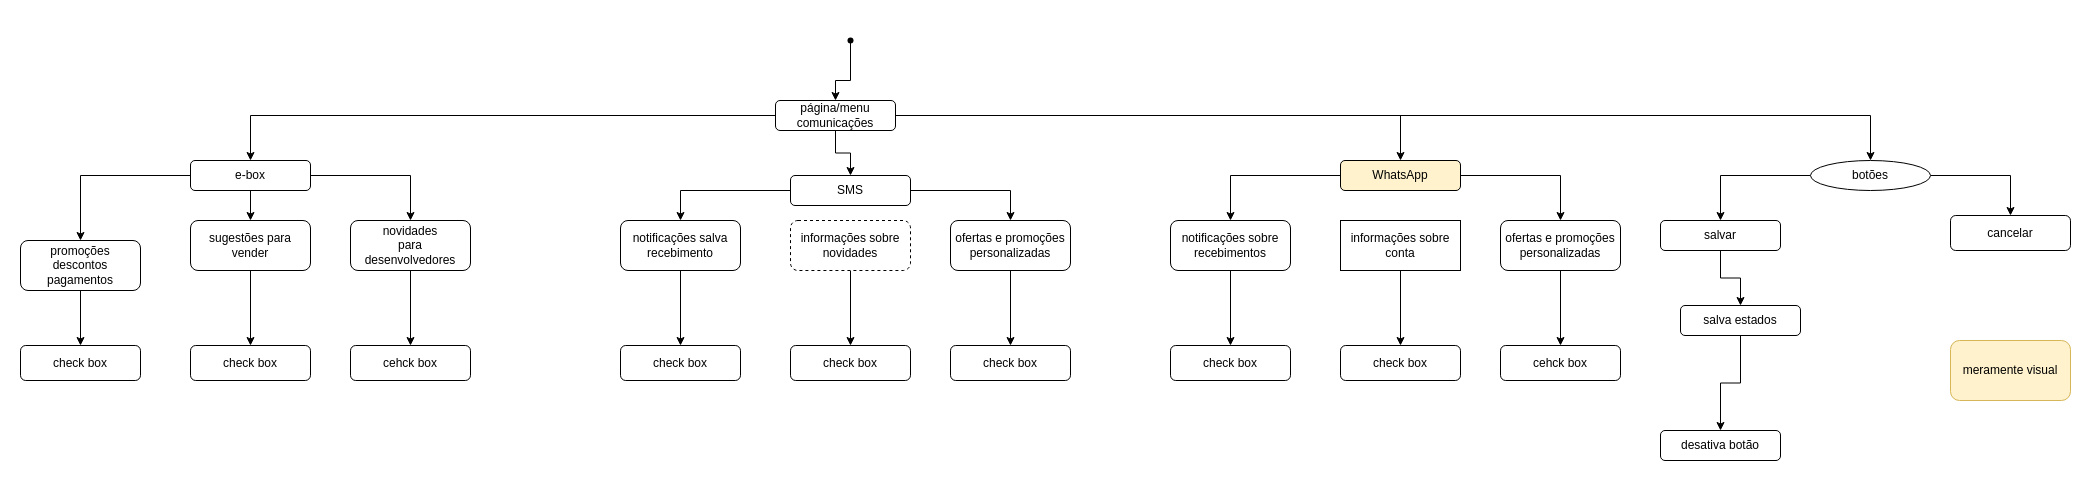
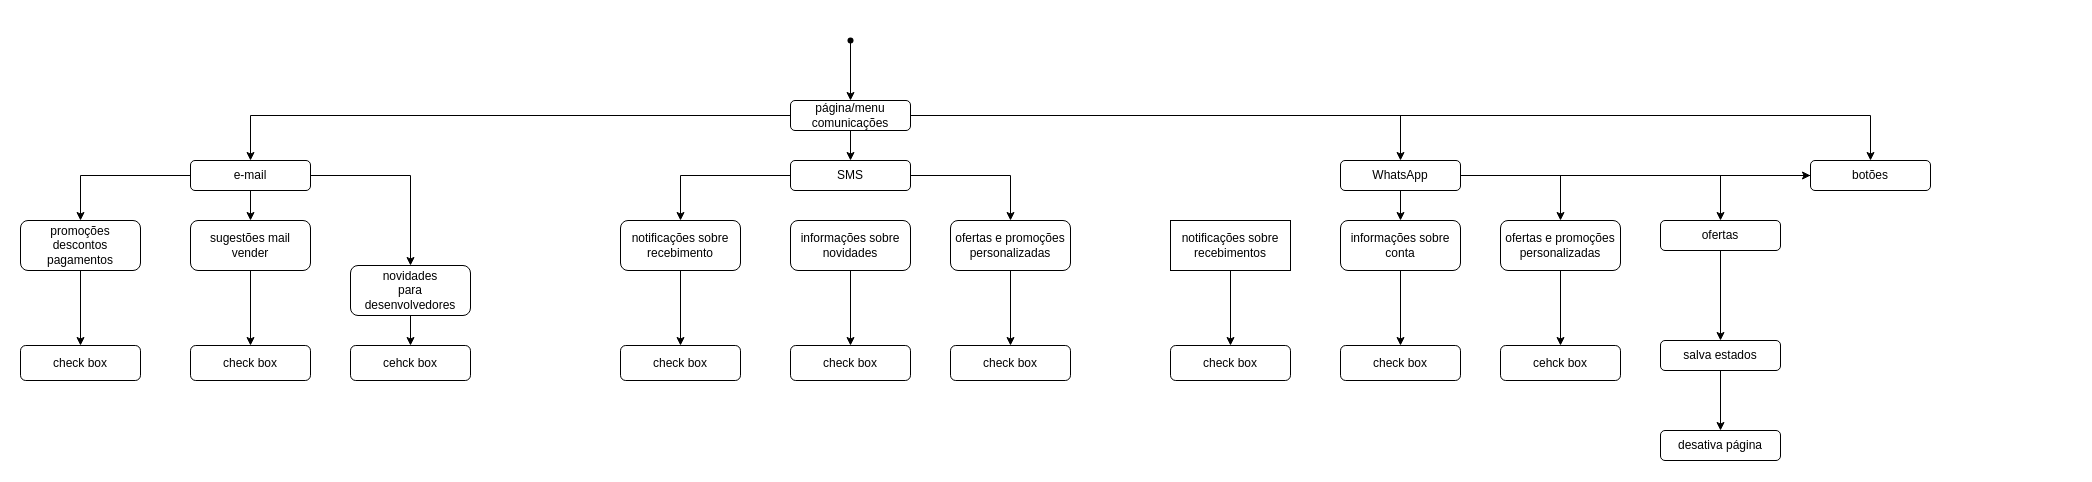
  <mxCell id="0" />
  <mxCell id="1" parent="0" />
  <mxCell id="2" style="edgeStyle=orthogonalEdgeStyle;rounded=0;orthogonalLoop=1;jettySize=auto;html=1;" edge="1" parent="1" source="6" target="10"><mxGeometry relative="1" as="geometry"><mxPoint x="510" y="160" as="targetPoint" /></mxGeometry></mxCell>
  <mxCell id="3" style="edgeStyle=orthogonalEdgeStyle;rounded=0;orthogonalLoop=1;jettySize=auto;html=1;entryX=0.5;entryY=0;entryDx=0;entryDy=0;" edge="1" parent="1" source="6" target="13"><mxGeometry relative="1" as="geometry"><mxPoint x="850" y="160" as="targetPoint" /></mxGeometry></mxCell>
  <mxCell id="4" style="edgeStyle=orthogonalEdgeStyle;rounded=0;orthogonalLoop=1;jettySize=auto;html=1;" edge="1" parent="1" source="6" target="17"><mxGeometry relative="1" as="geometry"><mxPoint x="1164" y="150" as="targetPoint" /></mxGeometry></mxCell>
  <mxCell id="5" style="edgeStyle=orthogonalEdgeStyle;rounded=0;orthogonalLoop=1;jettySize=auto;html=1;" edge="1" parent="1" source="6" target="49"><mxGeometry relative="1" as="geometry"><mxPoint x="1870" y="160" as="targetPoint" /></mxGeometry></mxCell>
- <mxCell id="6" value="página/menu comunicações" style="rounded=1;whiteSpace=wrap;html=1;" vertex="1" parent="1"><mxGeometry x="775" y="100" width="120" height="30" as="geometry" /></mxCell>
+ <mxCell id="6" value="página/menu comunicações" style="rounded=1;whiteSpace=wrap;html=1;" vertex="1" parent="1"><mxGeometry x="790" y="100" width="120" height="30" as="geometry" /></mxCell>
  <mxCell id="7" style="edgeStyle=orthogonalEdgeStyle;rounded=0;orthogonalLoop=1;jettySize=auto;html=1;" edge="1" parent="1" source="10" target="21"><mxGeometry relative="1" as="geometry"><mxPoint x="100" y="220" as="targetPoint" /></mxGeometry></mxCell>
  <mxCell id="8" style="edgeStyle=orthogonalEdgeStyle;rounded=0;orthogonalLoop=1;jettySize=auto;html=1;" edge="1" parent="1" source="10" target="23"><mxGeometry relative="1" as="geometry"><mxPoint x="250" y="220" as="targetPoint" /></mxGeometry></mxCell>
  <mxCell id="9" style="edgeStyle=orthogonalEdgeStyle;rounded=0;orthogonalLoop=1;jettySize=auto;html=1;" edge="1" parent="1" source="10" target="25"><mxGeometry relative="1" as="geometry"><mxPoint x="410" y="220" as="targetPoint" /></mxGeometry></mxCell>
- <mxCell id="10" value="e-box" style="rounded=1;whiteSpace=wrap;html=1;" vertex="1" parent="1"><mxGeometry x="190" y="160" width="120" height="30" as="geometry" /></mxCell>
+ <mxCell id="10" value="e-mail" style="rounded=1;whiteSpace=wrap;html=1;" vertex="1" parent="1"><mxGeometry x="190" y="160" width="120" height="30" as="geometry" /></mxCell>
  <mxCell id="11" style="edgeStyle=orthogonalEdgeStyle;rounded=0;orthogonalLoop=1;jettySize=auto;html=1;entryX=0.5;entryY=0;entryDx=0;entryDy=0;" edge="1" parent="1" source="13" target="30"><mxGeometry relative="1" as="geometry" /></mxCell>
  <mxCell id="12" style="edgeStyle=orthogonalEdgeStyle;rounded=0;orthogonalLoop=1;jettySize=auto;html=1;entryX=0.5;entryY=0;entryDx=0;entryDy=0;" edge="1" parent="1" source="13" target="34"><mxGeometry relative="1" as="geometry" /></mxCell>
- <mxCell id="13" value="SMS" style="rounded=1;whiteSpace=wrap;html=1;" vertex="1" parent="1"><mxGeometry x="790" y="175" width="120" height="30" as="geometry" /></mxCell>
- <mxCell id="15" style="edgeStyle=orthogonalEdgeStyle;rounded=0;orthogonalLoop=1;jettySize=auto;html=1;entryX=0.5;entryY=0;entryDx=0;entryDy=0;" edge="1" parent="1" source="17" target="39"><mxGeometry relative="1" as="geometry" /></mxCell>
+ <mxCell id="13" value="SMS" style="rounded=1;whiteSpace=wrap;html=1;" vertex="1" parent="1"><mxGeometry x="790" y="160" width="120" height="30" as="geometry" /></mxCell>
+ <mxCell id="14" value="" style="edgeStyle=orthogonalEdgeStyle;rounded=0;orthogonalLoop=1;jettySize=auto;html=1;" edge="1" parent="1" source="17" target="41"><mxGeometry relative="1" as="geometry" /></mxCell>
+ <mxCell id="15" style="edgeStyle=orthogonalEdgeStyle;rounded=0;orthogonalLoop=1;jettySize=auto;html=1;" edge="1" parent="1" source="17" target="49"><mxGeometry relative="1" as="geometry" /></mxCell>
  <mxCell id="16" style="edgeStyle=orthogonalEdgeStyle;rounded=0;orthogonalLoop=1;jettySize=auto;html=1;entryX=0.5;entryY=0;entryDx=0;entryDy=0;" edge="1" parent="1" source="17" target="43"><mxGeometry relative="1" as="geometry" /></mxCell>
- <mxCell id="17" value="WhatsApp" style="rounded=1;whiteSpace=wrap;html=1;fillColor=#fff2cc;" vertex="1" parent="1"><mxGeometry x="1340" y="160" width="120" height="30" as="geometry" /></mxCell>
+ <mxCell id="17" value="WhatsApp" style="rounded=1;whiteSpace=wrap;html=1;" vertex="1" parent="1"><mxGeometry x="1340" y="160" width="120" height="30" as="geometry" /></mxCell>
  <mxCell id="18" style="edgeStyle=orthogonalEdgeStyle;rounded=0;orthogonalLoop=1;jettySize=auto;html=1;entryX=0.5;entryY=0;entryDx=0;entryDy=0;" edge="1" parent="1" source="19" target="6"><mxGeometry relative="1" as="geometry" /></mxCell>
  <mxCell id="19" value="" style="shape=waypoint;sketch=0;fillStyle=solid;size=6;pointerEvents=1;points=[];fillColor=none;resizable=0;rotatable=0;perimeter=centerPerimeter;snapToPoint=1;" vertex="1" parent="1"><mxGeometry x="830" width="40" height="40" as="geometry" y="20" /></mxCell>
  <mxCell id="20" value="" style="edgeStyle=orthogonalEdgeStyle;rounded=0;orthogonalLoop=1;jettySize=auto;html=1;" edge="1" parent="1" source="21" target="26"><mxGeometry relative="1" as="geometry" /></mxCell>
- <mxCell id="21" value="promoções&lt;br&gt;descontos&lt;br&gt;pagamentos" style="rounded=1;whiteSpace=wrap;html=1;" vertex="1" parent="1"><mxGeometry x="20" y="240" width="120" height="50" as="geometry" /></mxCell>
+ <mxCell id="21" value="promoções&lt;br&gt;descontos&lt;br&gt;pagamentos" style="rounded=1;whiteSpace=wrap;html=1;" vertex="1" parent="1"><mxGeometry x="20" y="220" width="120" height="50" as="geometry" /></mxCell>
  <mxCell id="22" value="" style="edgeStyle=orthogonalEdgeStyle;rounded=0;orthogonalLoop=1;jettySize=auto;html=1;" edge="1" parent="1" source="23" target="27"><mxGeometry relative="1" as="geometry" /></mxCell>
- <mxCell id="23" value="sugestões para vender" style="rounded=1;whiteSpace=wrap;html=1;" vertex="1" parent="1"><mxGeometry x="190" y="220" width="120" height="50" as="geometry" /></mxCell>
+ <mxCell id="23" value="sugestões mail vender" style="rounded=1;whiteSpace=wrap;html=1;" vertex="1" parent="1"><mxGeometry x="190" y="220" width="120" height="50" as="geometry" /></mxCell>
  <mxCell id="24" value="" style="edgeStyle=orthogonalEdgeStyle;rounded=0;orthogonalLoop=1;jettySize=auto;html=1;" edge="1" parent="1" source="25" target="28"><mxGeometry relative="1" as="geometry" /></mxCell>
- <mxCell id="25" value="novidades&lt;br&gt;para desenvolvedores" style="rounded=1;whiteSpace=wrap;html=1;" vertex="1" parent="1"><mxGeometry y="220" width="120" height="50" as="geometry" x="350" /></mxCell>
+ <mxCell id="25" value="novidades&lt;br&gt;para desenvolvedores" style="rounded=1;whiteSpace=wrap;html=1;" vertex="1" parent="1"><mxGeometry x="350" y="265" width="120" height="50" as="geometry" /></mxCell>
  <mxCell id="26" value="check box" style="rounded=1;whiteSpace=wrap;html=1;" vertex="1" parent="1"><mxGeometry x="20" y="345" width="120" height="35" as="geometry" /></mxCell>
  <mxCell id="27" value="check box" style="rounded=1;whiteSpace=wrap;html=1;" vertex="1" parent="1"><mxGeometry x="190" y="345" width="120" height="35" as="geometry" /></mxCell>
  <mxCell id="28" value="cehck box" style="rounded=1;whiteSpace=wrap;html=1;" vertex="1" parent="1"><mxGeometry y="345" width="120" height="35" as="geometry" x="350" /></mxCell>
  <mxCell id="29" value="" style="edgeStyle=orthogonalEdgeStyle;rounded=0;orthogonalLoop=1;jettySize=auto;html=1;" edge="1" parent="1" source="30" target="35"><mxGeometry relative="1" as="geometry" /></mxCell>
- <mxCell id="30" value="notificações salva recebimento" style="rounded=1;whiteSpace=wrap;html=1;" vertex="1" parent="1"><mxGeometry x="620" y="220" width="120" height="50" as="geometry" /></mxCell>
+ <mxCell id="30" value="notificações sobre recebimento" style="rounded=1;whiteSpace=wrap;html=1;" vertex="1" parent="1"><mxGeometry x="620" y="220" width="120" height="50" as="geometry" /></mxCell>
  <mxCell id="31" value="" style="edgeStyle=orthogonalEdgeStyle;rounded=0;orthogonalLoop=1;jettySize=auto;html=1;" edge="1" parent="1" source="32" target="36"><mxGeometry relative="1" as="geometry" /></mxCell>
- <mxCell id="32" value="informações sobre&lt;br&gt;novidades" style="rounded=1;whiteSpace=wrap;html=1;dashed=1;" vertex="1" parent="1"><mxGeometry x="790" y="220" width="120" height="50" as="geometry" /></mxCell>
+ <mxCell id="32" value="informações sobre&lt;br&gt;novidades" style="rounded=1;whiteSpace=wrap;html=1;" vertex="1" parent="1"><mxGeometry x="790" y="220" width="120" height="50" as="geometry" /></mxCell>
  <mxCell id="33" value="" style="edgeStyle=orthogonalEdgeStyle;rounded=0;orthogonalLoop=1;jettySize=auto;html=1;" edge="1" parent="1" source="34" target="37"><mxGeometry relative="1" as="geometry" /></mxCell>
  <mxCell id="34" value="ofertas e promoções&lt;br&gt;personalizadas" style="rounded=1;whiteSpace=wrap;html=1;" vertex="1" parent="1"><mxGeometry x="950" y="220" width="120" height="50" as="geometry" /></mxCell>
  <mxCell id="35" value="check box" style="rounded=1;whiteSpace=wrap;html=1;" vertex="1" parent="1"><mxGeometry x="620" y="345" width="120" height="35" as="geometry" /></mxCell>
  <mxCell id="36" value="check box" style="rounded=1;whiteSpace=wrap;html=1;" vertex="1" parent="1"><mxGeometry x="790" y="345" width="120" height="35" as="geometry" /></mxCell>
  <mxCell id="37" value="check box" style="rounded=1;whiteSpace=wrap;html=1;" vertex="1" parent="1"><mxGeometry x="950" y="345" width="120" height="35" as="geometry" /></mxCell>
  <mxCell id="38" value="" style="edgeStyle=orthogonalEdgeStyle;rounded=0;orthogonalLoop=1;jettySize=auto;html=1;" edge="1" parent="1" source="39" target="44"><mxGeometry relative="1" as="geometry" /></mxCell>
- <mxCell id="39" value="notificações sobre&lt;br&gt;recebimentos" style="rounded=1;whiteSpace=wrap;html=1;" vertex="1" parent="1"><mxGeometry x="1170" y="220" width="120" height="50" as="geometry" /></mxCell>
+ <mxCell id="39" value="notificações sobre&lt;br&gt;recebimentos" style="whiteSpace=wrap;html=1;rounded=0;" vertex="1" parent="1"><mxGeometry x="1170" y="220" width="120" height="50" as="geometry" /></mxCell>
  <mxCell id="40" value="" style="edgeStyle=orthogonalEdgeStyle;rounded=0;orthogonalLoop=1;jettySize=auto;html=1;" edge="1" parent="1" source="41" target="45"><mxGeometry relative="1" as="geometry" /></mxCell>
- <mxCell id="41" value="informações sobre&lt;br&gt;conta" style="whiteSpace=wrap;html=1;rounded=0;" vertex="1" parent="1"><mxGeometry x="1340" y="220" width="120" height="50" as="geometry" /></mxCell>
+ <mxCell id="41" value="informações sobre&lt;br&gt;conta" style="rounded=1;whiteSpace=wrap;html=1;" vertex="1" parent="1"><mxGeometry x="1340" y="220" width="120" height="50" as="geometry" /></mxCell>
  <mxCell id="42" value="" style="edgeStyle=orthogonalEdgeStyle;rounded=0;orthogonalLoop=1;jettySize=auto;html=1;" edge="1" parent="1" source="43" target="46"><mxGeometry relative="1" as="geometry" /></mxCell>
  <mxCell id="43" value="ofertas e promoções&lt;br&gt;personalizadas" style="rounded=1;whiteSpace=wrap;html=1;" vertex="1" parent="1"><mxGeometry x="1500" y="220" width="120" height="50" as="geometry" /></mxCell>
  <mxCell id="44" value="check box" style="rounded=1;whiteSpace=wrap;html=1;" vertex="1" parent="1"><mxGeometry x="1170" y="345" width="120" height="35" as="geometry" /></mxCell>
  <mxCell id="45" value="check box" style="rounded=1;whiteSpace=wrap;html=1;" vertex="1" parent="1"><mxGeometry x="1340" y="345" width="120" height="35" as="geometry" /></mxCell>
  <mxCell id="46" value="cehck box" style="rounded=1;whiteSpace=wrap;html=1;" vertex="1" parent="1"><mxGeometry x="1500" y="345" width="120" height="35" as="geometry" /></mxCell>
  <mxCell id="47" style="edgeStyle=orthogonalEdgeStyle;rounded=0;orthogonalLoop=1;jettySize=auto;html=1;" edge="1" parent="1" source="49" target="51"><mxGeometry relative="1" as="geometry"><mxPoint x="1760" y="220" as="targetPoint" /></mxGeometry></mxCell>
- <mxCell id="48" value="" style="edgeStyle=orthogonalEdgeStyle;rounded=0;orthogonalLoop=1;jettySize=auto;html=1;" edge="1" parent="1" source="49" target="52"><mxGeometry relative="1" as="geometry" /></mxCell>
- <mxCell id="49" value="botões" style="ellipse;whiteSpace=wrap;html=1;" vertex="1" parent="1"><mxGeometry x="1810" y="160" width="120" height="30" as="geometry" /></mxCell>
+ <mxCell id="49" value="botões" style="rounded=1;whiteSpace=wrap;html=1;" vertex="1" parent="1"><mxGeometry x="1810" y="160" width="120" height="30" as="geometry" /></mxCell>
  <mxCell id="50" value="" style="edgeStyle=orthogonalEdgeStyle;rounded=0;orthogonalLoop=1;jettySize=auto;html=1;" edge="1" parent="1" source="51" target="54"><mxGeometry relative="1" as="geometry" /></mxCell>
- <mxCell id="51" value="salvar" style="rounded=1;whiteSpace=wrap;html=1;" vertex="1" parent="1"><mxGeometry x="1660" y="220" width="120" height="30" as="geometry" /></mxCell>
- <mxCell id="52" value="cancelar" style="whiteSpace=wrap;html=1;rounded=1;" vertex="1" parent="1"><mxGeometry x="1950" y="215" width="120" height="35" as="geometry" /></mxCell>
+ <mxCell id="51" value="ofertas" style="rounded=1;whiteSpace=wrap;html=1;" vertex="1" parent="1"><mxGeometry x="1660" y="220" width="120" height="30" as="geometry" /></mxCell>
  <mxCell id="53" value="" style="edgeStyle=orthogonalEdgeStyle;rounded=0;orthogonalLoop=1;jettySize=auto;html=1;" edge="1" parent="1" source="54" target="55"><mxGeometry relative="1" as="geometry" /></mxCell>
- <mxCell id="54" value="salva estados" style="rounded=1;whiteSpace=wrap;html=1;" vertex="1" parent="1"><mxGeometry x="1680" y="305" width="120" height="30" as="geometry" /></mxCell>
- <mxCell id="55" value="desativa botão" style="rounded=1;whiteSpace=wrap;html=1;" vertex="1" parent="1"><mxGeometry x="1660" y="430" width="120" height="30" as="geometry" /></mxCell>
- <mxCell id="56" value="meramente visual" style="rounded=1;whiteSpace=wrap;html=1;fillColor=#fff2cc;strokeColor=#d6b656;" vertex="1" parent="1"><mxGeometry x="1950" y="340" width="120" height="60" as="geometry" /></mxCell>
+ <mxCell id="54" value="salva estados" style="rounded=1;whiteSpace=wrap;html=1;" vertex="1" parent="1"><mxGeometry x="1660" y="340" width="120" height="30" as="geometry" /></mxCell>
+ <mxCell id="55" value="desativa página" style="rounded=1;whiteSpace=wrap;html=1;" vertex="1" parent="1"><mxGeometry x="1660" y="430" width="120" height="30" as="geometry" /></mxCell>
